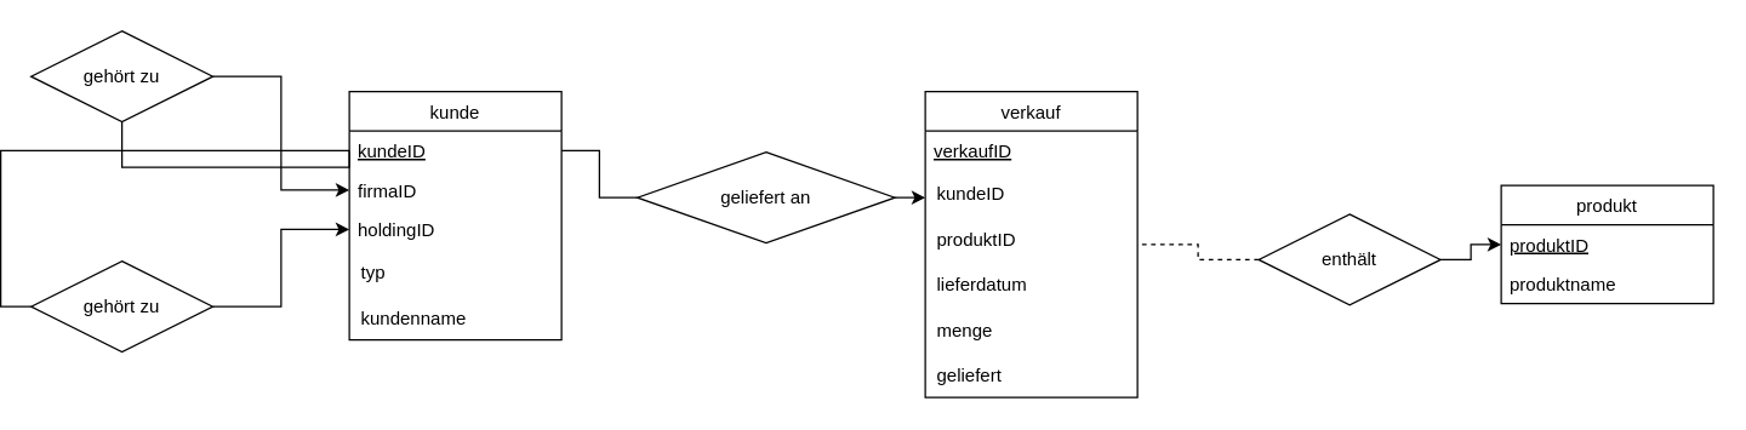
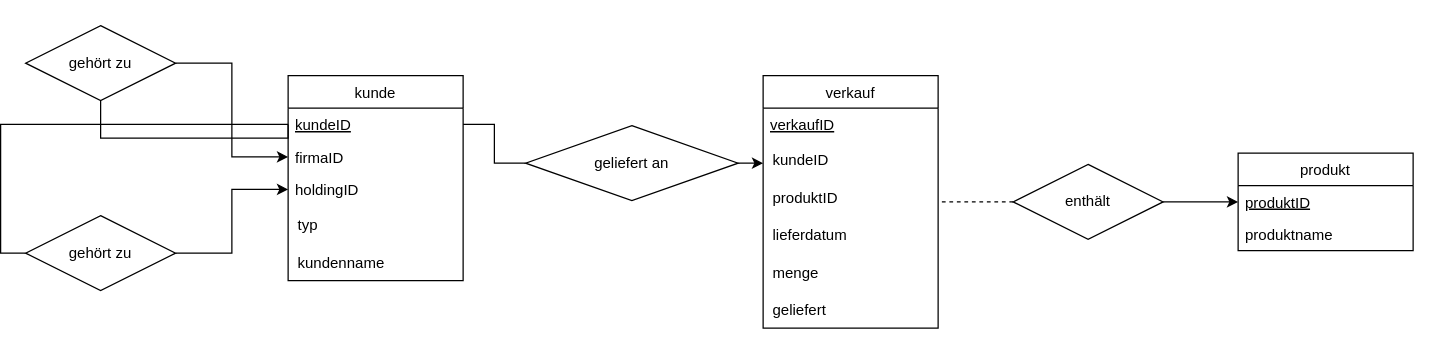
  <mxCell id="0" />
  <mxCell id="1" parent="0" />
  <mxCell id="2" value="verkauf" style="swimlane;fontStyle=0;childLayout=stackLayout;horizontal=1;startSize=26;fillColor=none;horizontalStack=0;resizeParent=1;resizeParentMax=0;resizeLast=0;collapsible=1;marginBottom=0;" vertex="1" parent="1"><mxGeometry x="610" y="60" width="140" height="202" as="geometry" /></mxCell>
  <mxCell id="3" value="verkaufID" style="text;strokeColor=none;fillColor=none;align=left;verticalAlign=top;spacingLeft=4;spacingRight=4;overflow=hidden;rotatable=0;points=[[0,0.5],[1,0.5]];portConstraint=eastwest;fontStyle=4" vertex="1" parent="2"><mxGeometry y="26" width="140" height="26" as="geometry" /></mxCell>
  <mxCell id="4" value="kundeID" style="shape=partialRectangle;connectable=0;fillColor=none;top=0;left=0;bottom=0;right=0;align=left;spacingLeft=6;fontStyle=0;overflow=hidden;" vertex="1" parent="2"><mxGeometry y="52" width="140" height="30" as="geometry" /></mxCell>
  <mxCell id="5" value="produktID" style="shape=partialRectangle;connectable=0;fillColor=none;top=0;left=0;bottom=0;right=0;align=left;spacingLeft=6;fontStyle=0;overflow=hidden;" vertex="1" parent="2"><mxGeometry y="82" width="140" height="30" as="geometry" /></mxCell>
  <mxCell id="6" value="lieferdatum" style="shape=partialRectangle;connectable=0;fillColor=none;top=0;left=0;bottom=0;right=0;align=left;spacingLeft=6;overflow=hidden;" vertex="1" parent="2"><mxGeometry y="112" width="140" height="30" as="geometry" /></mxCell>
  <mxCell id="7" value="menge" style="shape=partialRectangle;connectable=0;fillColor=none;top=0;left=0;bottom=0;right=0;align=left;spacingLeft=6;overflow=hidden;" vertex="1" parent="2"><mxGeometry y="142" width="140" height="30" as="geometry" /></mxCell>
  <mxCell id="8" value="geliefert" style="shape=partialRectangle;connectable=0;fillColor=none;top=0;left=0;bottom=0;right=0;align=left;spacingLeft=6;overflow=hidden;" vertex="1" parent="2"><mxGeometry y="172" width="140" height="30" as="geometry" /></mxCell>
  <mxCell id="9" style="edgeStyle=orthogonalEdgeStyle;rounded=0;orthogonalLoop=1;jettySize=auto;html=1;exitX=0;exitY=0.5;exitDx=0;exitDy=0;entryX=1;entryY=0.5;entryDx=0;entryDy=0;endArrow=none;endFill=0;dashed=1;" edge="1" parent="1" source="11" target="2"><mxGeometry relative="1" as="geometry" /></mxCell>
  <mxCell id="10" style="edgeStyle=orthogonalEdgeStyle;rounded=0;orthogonalLoop=1;jettySize=auto;html=1;exitX=1;exitY=0.5;exitDx=0;exitDy=0;entryX=0;entryY=0.5;entryDx=0;entryDy=0;" edge="1" parent="1" source="11" target="13"><mxGeometry relative="1" as="geometry" /></mxCell>
- <mxCell id="11" value="enthält" style="shape=rhombus;perimeter=rhombusPerimeter;whiteSpace=wrap;html=1;align=center;" vertex="1" parent="1"><mxGeometry x="830" y="141" width="120" height="60" as="geometry" /></mxCell>
+ <mxCell id="11" value="enthält" style="shape=rhombus;perimeter=rhombusPerimeter;whiteSpace=wrap;html=1;align=center;" vertex="1" parent="1"><mxGeometry x="810" y="131" width="120" height="60" as="geometry" /></mxCell>
  <mxCell id="12" value="produkt" style="swimlane;fontStyle=0;childLayout=stackLayout;horizontal=1;startSize=26;fillColor=none;horizontalStack=0;resizeParent=1;resizeParentMax=0;resizeLast=0;collapsible=1;marginBottom=0;" vertex="1" parent="1"><mxGeometry x="990" y="122" width="140" height="78" as="geometry" /></mxCell>
  <mxCell id="13" value="produktID" style="text;strokeColor=none;fillColor=none;align=left;verticalAlign=top;spacingLeft=4;spacingRight=4;overflow=hidden;rotatable=0;points=[[0,0.5],[1,0.5]];portConstraint=eastwest;fontStyle=4" vertex="1" parent="12"><mxGeometry y="26" width="140" height="26" as="geometry" /></mxCell>
  <mxCell id="14" value="produktname" style="text;strokeColor=none;fillColor=none;align=left;verticalAlign=top;spacingLeft=4;spacingRight=4;overflow=hidden;rotatable=0;points=[[0,0.5],[1,0.5]];portConstraint=eastwest;" vertex="1" parent="12"><mxGeometry y="52" width="140" height="26" as="geometry" /></mxCell>
  <mxCell id="15" style="edgeStyle=orthogonalEdgeStyle;rounded=0;orthogonalLoop=1;jettySize=auto;html=1;exitX=1;exitY=0.5;exitDx=0;exitDy=0;entryX=0;entryY=0.5;entryDx=0;entryDy=0;endArrow=classic;endFill=1;" edge="1" parent="1" source="17" target="27"><mxGeometry relative="1" as="geometry" /></mxCell>
  <mxCell id="16" style="edgeStyle=orthogonalEdgeStyle;rounded=0;orthogonalLoop=1;jettySize=auto;html=1;exitX=0;exitY=0.5;exitDx=0;exitDy=0;entryX=0;entryY=0.5;entryDx=0;entryDy=0;endArrow=none;endFill=0;" edge="1" parent="1" source="17" target="25"><mxGeometry relative="1" as="geometry" /></mxCell>
  <mxCell id="17" value="gehört zu" style="shape=rhombus;perimeter=rhombusPerimeter;whiteSpace=wrap;html=1;align=center;" vertex="1" parent="1"><mxGeometry x="20" y="172" width="120" height="60" as="geometry" /></mxCell>
  <mxCell id="18" style="edgeStyle=orthogonalEdgeStyle;rounded=0;orthogonalLoop=1;jettySize=auto;html=1;exitX=1;exitY=0.5;exitDx=0;exitDy=0;entryX=0;entryY=0.5;entryDx=0;entryDy=0;endArrow=classic;endFill=1;" edge="1" parent="1" source="20" target="26"><mxGeometry relative="1" as="geometry" /></mxCell>
  <mxCell id="19" style="edgeStyle=orthogonalEdgeStyle;rounded=0;orthogonalLoop=1;jettySize=auto;html=1;exitX=0.5;exitY=1;exitDx=0;exitDy=0;entryX=0;entryY=0.5;entryDx=0;entryDy=0;endArrow=none;endFill=0;" edge="1" parent="1" source="20" target="25"><mxGeometry relative="1" as="geometry"><Array as="points"><mxPoint x="80" y="110" /><mxPoint x="230" y="110" /></Array></mxGeometry></mxCell>
  <mxCell id="20" value="gehört zu" style="shape=rhombus;perimeter=rhombusPerimeter;whiteSpace=wrap;html=1;align=center;" vertex="1" parent="1"><mxGeometry x="20" y="20" width="120" height="60" as="geometry" /></mxCell>
  <mxCell id="21" style="edgeStyle=orthogonalEdgeStyle;rounded=0;orthogonalLoop=1;jettySize=auto;html=1;exitX=1;exitY=0.5;exitDx=0;exitDy=0;endArrow=classic;endFill=1;" edge="1" parent="1" source="23"><mxGeometry relative="1" as="geometry"><mxPoint x="610" y="130" as="targetPoint" /></mxGeometry></mxCell>
  <mxCell id="22" style="edgeStyle=orthogonalEdgeStyle;rounded=0;orthogonalLoop=1;jettySize=auto;html=1;exitX=0;exitY=0.5;exitDx=0;exitDy=0;entryX=1;entryY=0.5;entryDx=0;entryDy=0;endArrow=none;endFill=0;" edge="1" parent="1" source="23" target="25"><mxGeometry relative="1" as="geometry" /></mxCell>
  <mxCell id="23" value="geliefert an" style="shape=rhombus;perimeter=rhombusPerimeter;whiteSpace=wrap;html=1;align=center;" vertex="1" parent="1"><mxGeometry x="420" y="100" width="170" height="60" as="geometry" /></mxCell>
  <mxCell id="24" value="kunde" style="swimlane;fontStyle=0;childLayout=stackLayout;horizontal=1;startSize=26;fillColor=none;horizontalStack=0;resizeParent=1;resizeParentMax=0;resizeLast=0;collapsible=1;marginBottom=0;" vertex="1" parent="1"><mxGeometry x="230" y="60" width="140" height="164" as="geometry" /></mxCell>
  <mxCell id="25" value="kundeID" style="text;strokeColor=none;fillColor=none;align=left;verticalAlign=top;spacingLeft=4;spacingRight=4;overflow=hidden;rotatable=0;points=[[0,0.5],[1,0.5]];portConstraint=eastwest;fontStyle=4" vertex="1" parent="24"><mxGeometry y="26" width="140" height="26" as="geometry" /></mxCell>
  <mxCell id="26" value="firmaID" style="text;strokeColor=none;fillColor=none;align=left;verticalAlign=top;spacingLeft=4;spacingRight=4;overflow=hidden;rotatable=0;points=[[0,0.5],[1,0.5]];portConstraint=eastwest;" vertex="1" parent="24"><mxGeometry y="52" width="140" height="26" as="geometry" /></mxCell>
  <mxCell id="27" value="holdingID" style="text;strokeColor=none;fillColor=none;align=left;verticalAlign=top;spacingLeft=4;spacingRight=4;overflow=hidden;rotatable=0;points=[[0,0.5],[1,0.5]];portConstraint=eastwest;" vertex="1" parent="24"><mxGeometry y="78" width="140" height="26" as="geometry" /></mxCell>
  <mxCell id="28" value="typ" style="shape=partialRectangle;connectable=0;fillColor=none;top=0;left=0;bottom=0;right=0;align=left;spacingLeft=6;overflow=hidden;" vertex="1" parent="24"><mxGeometry y="104" width="140" height="30" as="geometry" /></mxCell>
  <mxCell id="29" value="kundenname" style="shape=partialRectangle;connectable=0;fillColor=none;top=0;left=0;bottom=0;right=0;align=left;spacingLeft=6;overflow=hidden;" vertex="1" parent="24"><mxGeometry y="134" width="140" height="30" as="geometry" /></mxCell>
